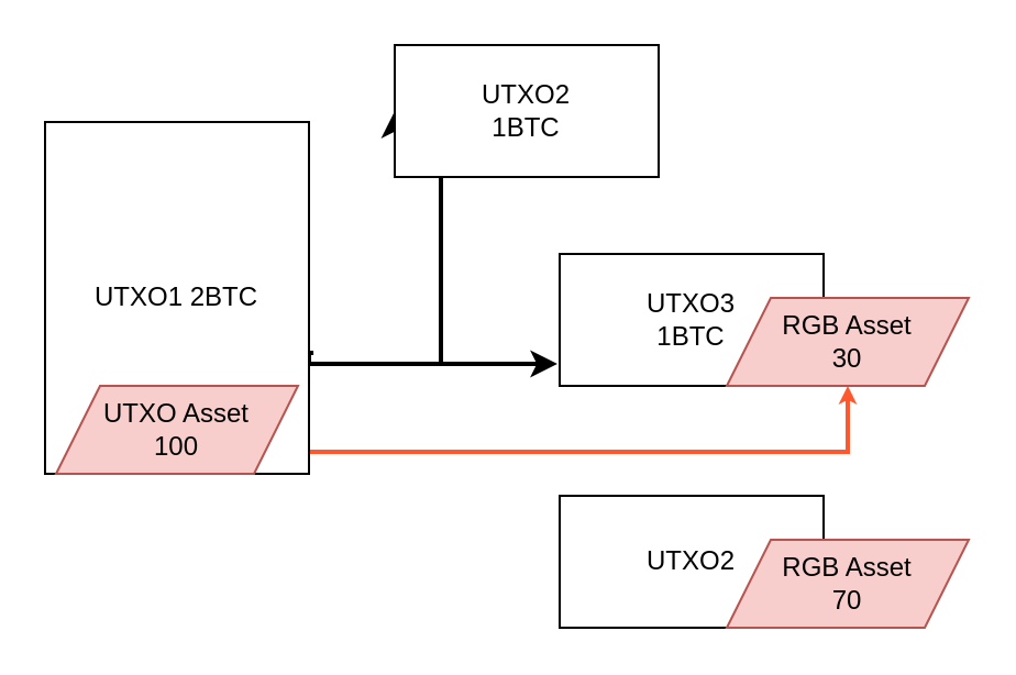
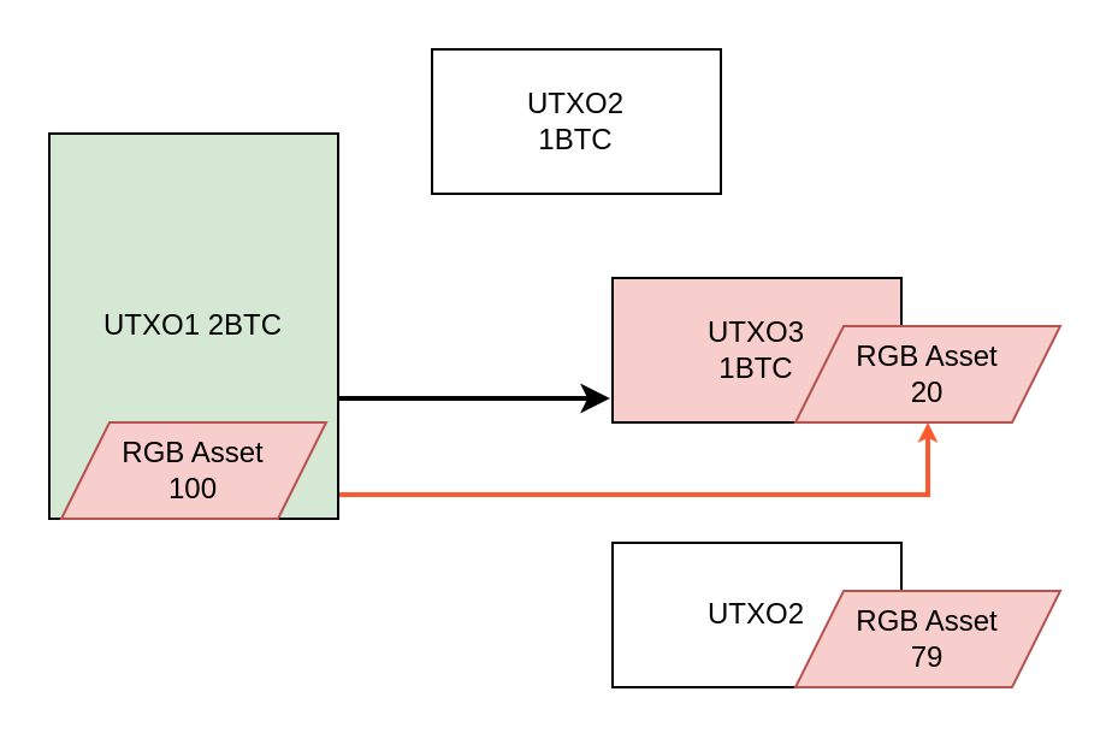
  <mxCell id="0" />
  <mxCell id="1" parent="0" />
- <mxCell id="2" style="edgeStyle=orthogonalEdgeStyle;rounded=0;orthogonalLoop=1;jettySize=auto;html=1;exitX=1.017;exitY=0.656;exitDx=0;exitDy=0;entryX=0;entryY=0.5;entryDx=0;entryDy=0;strokeWidth=2;exitPerimeter=0;" edge="1" parent="1" source="5" target="6"><mxGeometry relative="1" as="geometry"><Array as="points"><mxPoint x="140" y="160" /><mxPoint x="140" y="165" /><mxPoint x="200" y="165" /><mxPoint x="200" y="55" /></Array></mxGeometry></mxCell>
  <mxCell id="3" style="edgeStyle=orthogonalEdgeStyle;rounded=0;orthogonalLoop=1;jettySize=auto;html=1;strokeColor=#FF582E;strokeWidth=2;endSize=2;" edge="1" parent="1"><mxGeometry relative="1" as="geometry"><mxPoint x="150" y="205" as="sourcePoint" /><mxPoint x="385" y="175" as="targetPoint" /><Array as="points"><mxPoint x="140" y="205" /><mxPoint x="385" y="205" /></Array></mxGeometry></mxCell>
  <mxCell id="4" style="edgeStyle=orthogonalEdgeStyle;rounded=0;orthogonalLoop=1;jettySize=auto;html=1;exitX=1;exitY=0.75;exitDx=0;exitDy=0;entryX=0;entryY=0.75;entryDx=0;entryDy=0;strokeWidth=2;" edge="1" parent="1"><mxGeometry relative="1" as="geometry"><mxPoint x="139" y="163" as="sourcePoint" /><mxPoint x="253" y="165" as="targetPoint" /><Array as="points"><mxPoint x="139" y="165" /></Array></mxGeometry></mxCell>
- <mxCell id="5" value="UTXO1 2BTC" style="rounded=0;whiteSpace=wrap;html=1;" vertex="1" parent="1"><mxGeometry x="20" y="55" width="120" height="160" as="geometry" /></mxCell>
+ <mxCell id="5" value="UTXO1 2BTC" style="rounded=0;whiteSpace=wrap;html=1;fillColor=#d5e8d4;" vertex="1" parent="1"><mxGeometry x="20" y="55" width="120" height="160" as="geometry" /></mxCell>
  <mxCell id="6" value="UTXO2&lt;br&gt;1BTC" style="rounded=0;whiteSpace=wrap;html=1;" vertex="1" parent="1"><mxGeometry x="179" y="20" width="120" height="60" as="geometry" /></mxCell>
- <mxCell id="7" value="UTXO Asset&lt;div&gt;100&lt;/div&gt;" style="shape=parallelogram;perimeter=parallelogramPerimeter;whiteSpace=wrap;html=1;fixedSize=1;fillColor=#f8cecc;strokeColor=#b85450;" vertex="1" parent="1"><mxGeometry x="25" y="175" width="110" height="40" as="geometry" /></mxCell>
+ <mxCell id="7" value="RGB Asset&lt;div&gt;100&lt;/div&gt;" style="shape=parallelogram;perimeter=parallelogramPerimeter;whiteSpace=wrap;html=1;fixedSize=1;fillColor=#f8cecc;strokeColor=#b85450;" vertex="1" parent="1"><mxGeometry x="25" y="175" width="110" height="40" as="geometry" /></mxCell>
  <mxCell id="8" value="" style="group" vertex="1" connectable="0" parent="1"><mxGeometry x="254" y="115" width="186" height="60" as="geometry" /></mxCell>
- <mxCell id="9" value="UTXO3&lt;br&gt;1BTC" style="rounded=0;whiteSpace=wrap;html=1;" vertex="1" parent="8"><mxGeometry width="120" height="60" as="geometry" /></mxCell>
- <mxCell id="10" value="RGB Asset&lt;div&gt;&lt;span style=&quot;background-color: initial;&quot;&gt;30&lt;/span&gt;&lt;/div&gt;" style="shape=parallelogram;perimeter=parallelogramPerimeter;whiteSpace=wrap;html=1;fixedSize=1;fillColor=#f8cecc;strokeColor=#b85450;" vertex="1" parent="8"><mxGeometry x="76" y="20" width="110" height="40" as="geometry" /></mxCell>
+ <mxCell id="9" value="UTXO3&lt;br&gt;1BTC" style="rounded=0;whiteSpace=wrap;html=1;fillColor=#f8cecc;" vertex="1" parent="8"><mxGeometry width="120" height="60" as="geometry" /></mxCell>
+ <mxCell id="10" value="RGB Asset&lt;div&gt;&lt;span style=&quot;background-color: initial;&quot;&gt;20&lt;/span&gt;&lt;/div&gt;" style="shape=parallelogram;perimeter=parallelogramPerimeter;whiteSpace=wrap;html=1;fixedSize=1;fillColor=#f8cecc;strokeColor=#b85450;" vertex="1" parent="8"><mxGeometry x="76" y="20" width="110" height="40" as="geometry" /></mxCell>
  <mxCell id="11" value="" style="group" vertex="1" connectable="0" parent="1"><mxGeometry x="254" y="225" width="186" height="60" as="geometry" /></mxCell>
  <mxCell id="12" value="UTXO2" style="rounded=0;whiteSpace=wrap;html=1;" vertex="1" parent="11"><mxGeometry width="120" height="60" as="geometry" /></mxCell>
- <mxCell id="13" value="RGB Asset&lt;div&gt;&lt;span style=&quot;background-color: initial;&quot;&gt;70&lt;/span&gt;&lt;/div&gt;" style="shape=parallelogram;perimeter=parallelogramPerimeter;whiteSpace=wrap;html=1;fixedSize=1;fillColor=#f8cecc;strokeColor=#b85450;" vertex="1" parent="11"><mxGeometry x="76" y="20" width="110" height="40" as="geometry" /></mxCell>
+ <mxCell id="13" value="RGB Asset&lt;div&gt;&lt;span style=&quot;background-color: initial;&quot;&gt;79&lt;/span&gt;&lt;/div&gt;" style="shape=parallelogram;perimeter=parallelogramPerimeter;whiteSpace=wrap;html=1;fixedSize=1;fillColor=#f8cecc;strokeColor=#b85450;" vertex="1" parent="11"><mxGeometry x="76" y="20" width="110" height="40" as="geometry" /></mxCell>
